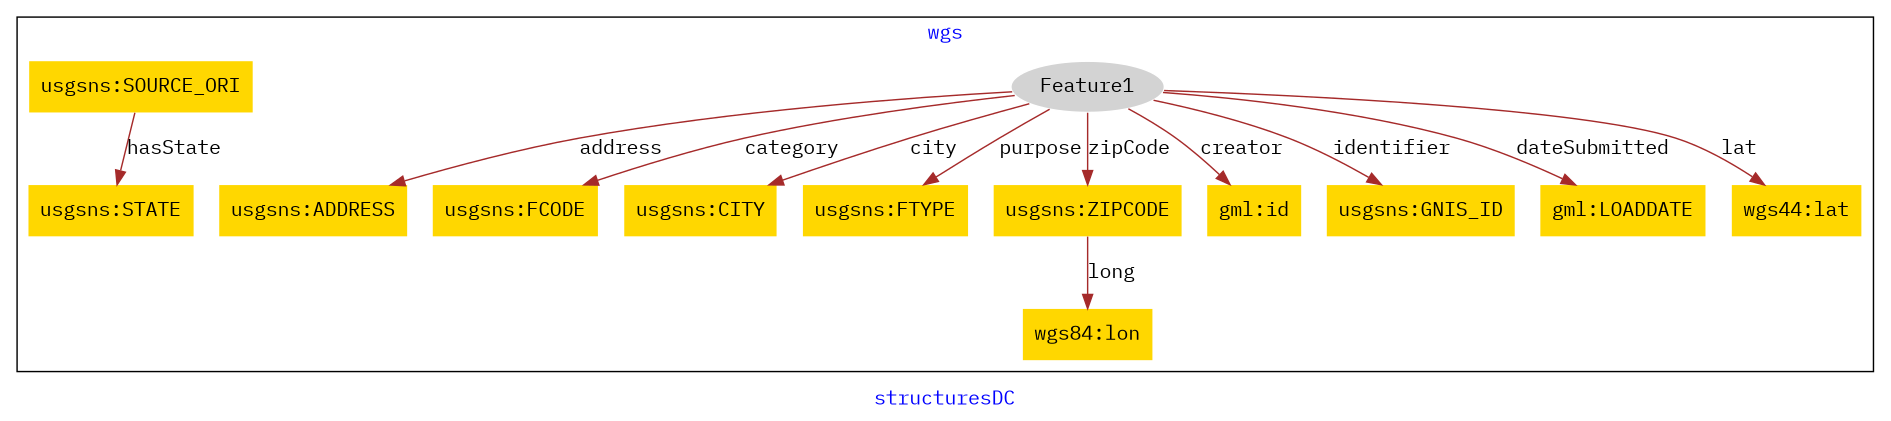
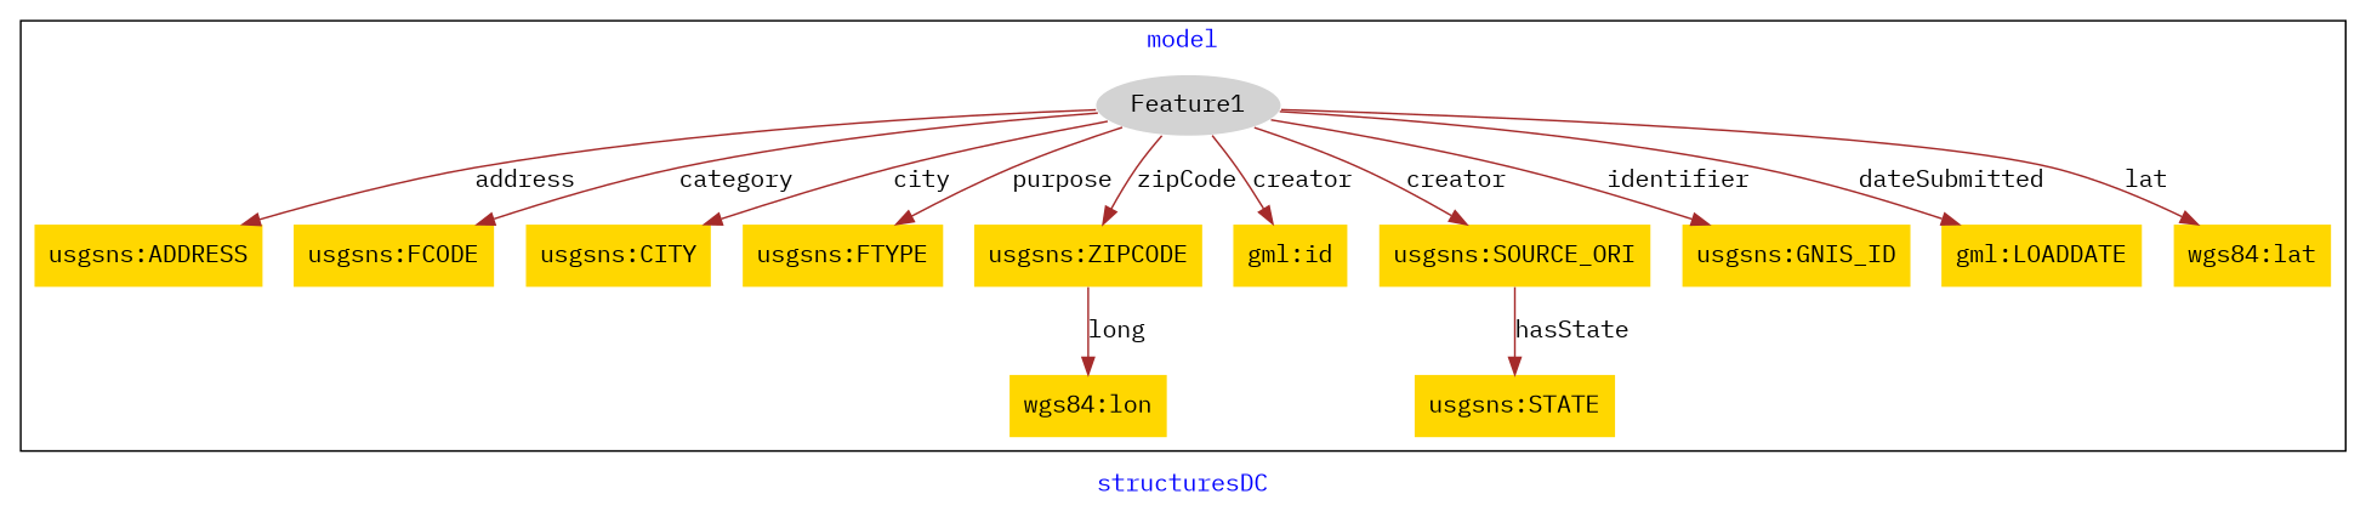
  digraph {
    fontcolor=blue
    fontname="IBM Plex Mono"
    label=structuresDC
    remincross=true
    node [fillcolor=gold fontname="IBM Plex Mono" style=filled shape=plaintext]
    edge [color=brown fontcolor=black fontname="IBM Plex Mono"]
    n1 [color=white fillcolor=lightgray label=Feature1 shape=""]
    n2 [label="usgsns:STATE"]
    n3 [label="usgsns:ADDRESS"]
    n4 [label="usgsns:FCODE"]
    n5 [label="usgsns:CITY"]
    n6 [label="usgsns:FTYPE"]
    n7 [label="usgsns:ZIPCODE"]
    n8 [label="gml:id"]
    n9 [label="usgsns:SOURCE_ORI"]
    n10 [label="usgsns:GNIS_ID"]
    n11 [label="gml:LOADDATE"]
-   n12 [label="wgs44:lat"]
+   n12 [label="wgs84:lat"]
    n13 [label="wgs84:lon"]
    subgraph cluster_1 {
-     label=wgs
+     label=model
      n1
      n2
      n3
      n4
      n5
      n6
      n7
      n8
      n9
      n10
      n11
      n12
      n13
    }
    n1 -> n3 [label=address]
    n1 -> n4 [label=category]
    n1 -> n5 [label=city]
    n1 -> n6 [label=purpose]
    n1 -> n7 [label=zipCode]
    n1 -> n8 [label=creator]
+   n1 -> n9 [label=creator]
    n1 -> n10 [label=identifier]
    n1 -> n11 [label=dateSubmitted]
    n1 -> n12 [label=lat]
    n7 -> n13 [label=long]
    n9 -> n2 [label=hasState]
  }
